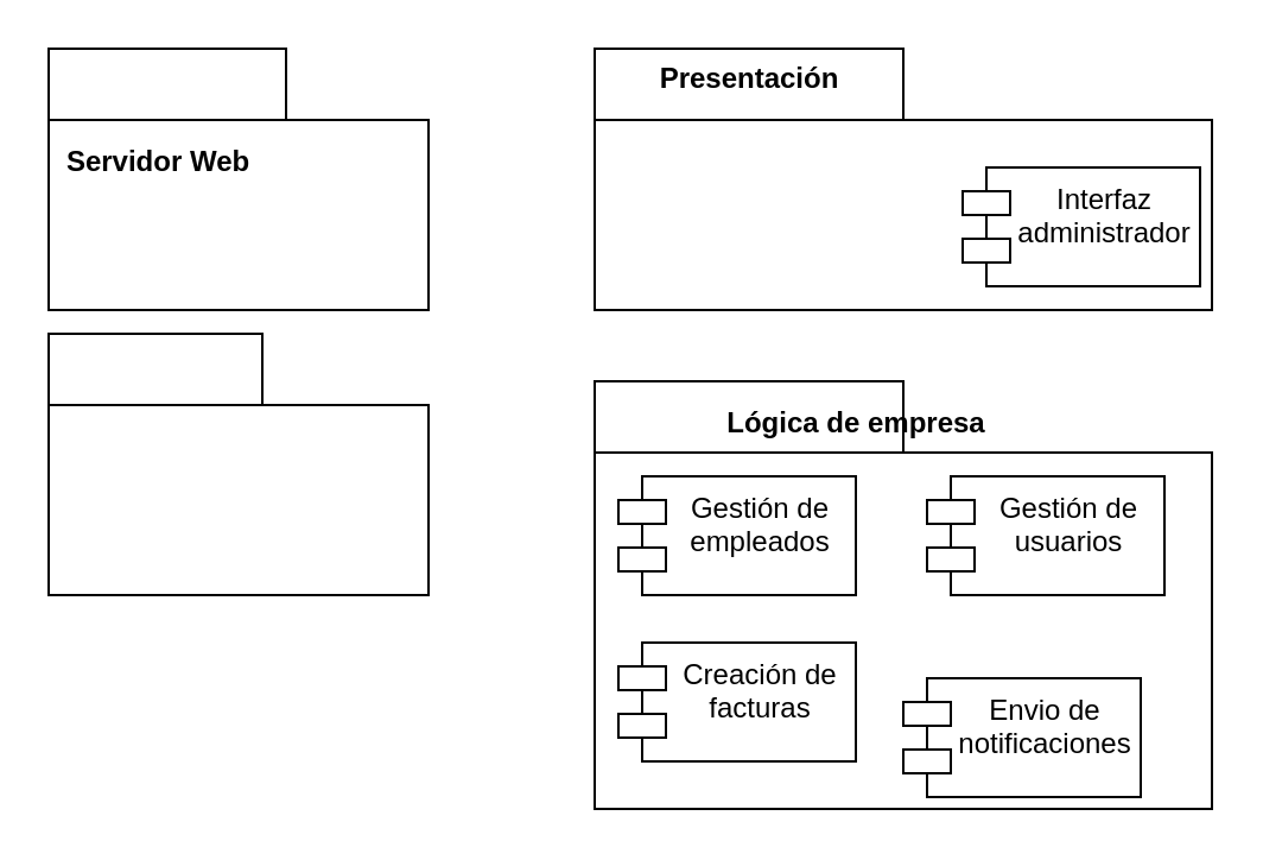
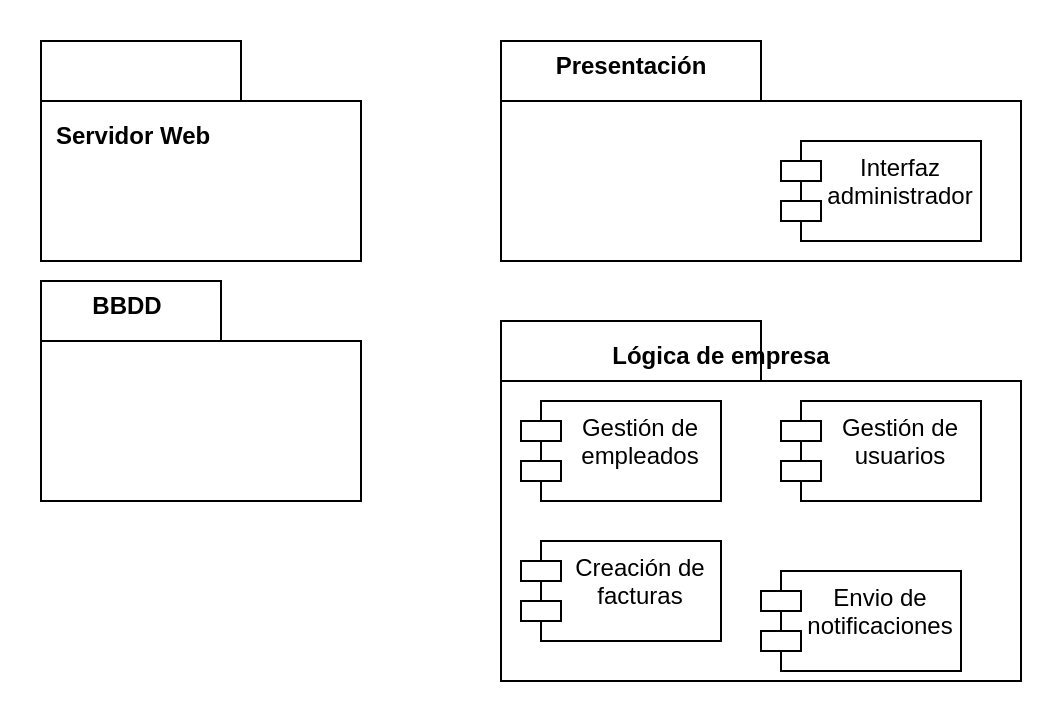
  <mxCell id="0" />
  <mxCell id="1" parent="0" />
  <mxCell id="2" value="" style="shape=folder;fontStyle=1;spacingTop=10;tabWidth=130;tabHeight=30;tabPosition=left;html=1;whiteSpace=wrap;" vertex="1" parent="1"><mxGeometry x="250" y="20" width="260" height="110" as="geometry" /></mxCell>
  <mxCell id="3" value="Presentación" style="text;align=center;fontStyle=1;verticalAlign=middle;spacingLeft=3;spacingRight=3;strokeColor=none;rotatable=0;points=[[0,0.5],[1,0.5]];portConstraint=eastwest;html=1;" vertex="1" parent="1"><mxGeometry x="250" y="20" width="130" height="26" as="geometry" /></mxCell>
- <mxCell id="4" value="Interfaz administrador" style="shape=module;align=left;spacingLeft=20;align=center;verticalAlign=top;whiteSpace=wrap;html=1;" vertex="1" parent="1"><mxGeometry x="405" y="70" width="100" height="50" as="geometry" /></mxCell>
+ <mxCell id="4" value="Interfaz administrador" style="shape=module;align=left;spacingLeft=20;align=center;verticalAlign=top;whiteSpace=wrap;html=1;" vertex="1" parent="1"><mxGeometry x="390" y="70" width="100" height="50" as="geometry" /></mxCell>
  <mxCell id="5" value="" style="shape=folder;fontStyle=1;spacingTop=10;tabWidth=130;tabHeight=30;tabPosition=left;html=1;whiteSpace=wrap;" vertex="1" parent="1"><mxGeometry x="250" y="160" width="260" height="180" as="geometry" /></mxCell>
  <mxCell id="6" value="Lógica de empresa" style="text;align=center;fontStyle=1;verticalAlign=middle;spacingLeft=3;spacingRight=3;strokeColor=none;rotatable=0;points=[[0,0.5],[1,0.5]];portConstraint=eastwest;html=1;" vertex="1" parent="1"><mxGeometry x="295" y="165" width="130" height="26" as="geometry" /></mxCell>
  <mxCell id="7" value="Gestión de empleados" style="shape=module;align=left;spacingLeft=20;align=center;verticalAlign=top;whiteSpace=wrap;html=1;" vertex="1" parent="1"><mxGeometry x="260" y="200" width="100" height="50" as="geometry" /></mxCell>
  <mxCell id="8" value="Gestión de usuarios" style="shape=module;align=left;spacingLeft=20;align=center;verticalAlign=top;whiteSpace=wrap;html=1;" vertex="1" parent="1"><mxGeometry x="390" y="200" width="100" height="50" as="geometry" /></mxCell>
  <mxCell id="9" value="Creación de facturas" style="shape=module;align=left;spacingLeft=20;align=center;verticalAlign=top;whiteSpace=wrap;html=1;" vertex="1" parent="1"><mxGeometry x="260" y="270" width="100" height="50" as="geometry" /></mxCell>
  <mxCell id="10" value="Envio de notificaciones" style="shape=module;align=left;spacingLeft=20;align=center;verticalAlign=top;whiteSpace=wrap;html=1;" vertex="1" parent="1"><mxGeometry x="380" y="285" width="100" height="50" as="geometry" /></mxCell>
  <mxCell id="11" value="" style="group" vertex="1" connectable="0" parent="1"><mxGeometry x="20" y="140" width="160" height="110" as="geometry" /></mxCell>
  <mxCell id="12" value="" style="shape=folder;fontStyle=1;spacingTop=10;tabWidth=90;tabHeight=30;tabPosition=left;html=1;whiteSpace=wrap;" vertex="1" parent="11"><mxGeometry width="160" height="110" as="geometry" /></mxCell>
+ <mxCell id="13" value="BBDD" style="text;align=center;fontStyle=1;verticalAlign=middle;spacingLeft=3;spacingRight=3;strokeColor=none;rotatable=0;points=[[0,0.5],[1,0.5]];portConstraint=eastwest;html=1;" vertex="1" parent="11"><mxGeometry x="10" width="65.455" height="26" as="geometry" /></mxCell>
  <mxCell id="14" value="" style="group" vertex="1" connectable="0" parent="1"><mxGeometry x="20" y="20" width="160" height="110" as="geometry" /></mxCell>
  <mxCell id="15" value="" style="shape=folder;fontStyle=1;spacingTop=10;tabWidth=100;tabHeight=30;tabPosition=left;html=1;whiteSpace=wrap;" vertex="1" parent="14"><mxGeometry width="160" height="110" as="geometry" /></mxCell>
  <mxCell id="16" value="Servidor Web" style="text;align=center;fontStyle=1;verticalAlign=middle;spacingLeft=3;spacingRight=3;strokeColor=none;rotatable=0;points=[[0,0.5],[1,0.5]];portConstraint=eastwest;html=1;" vertex="1" parent="14"><mxGeometry x="9.999" y="35" width="71.111" height="26" as="geometry" /></mxCell>
